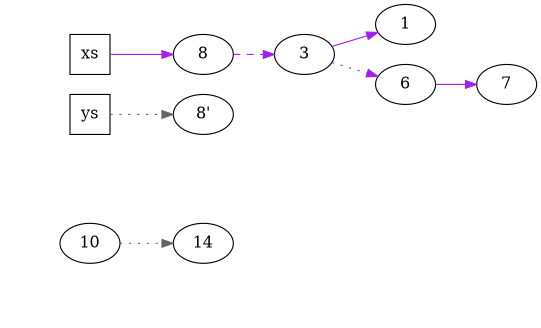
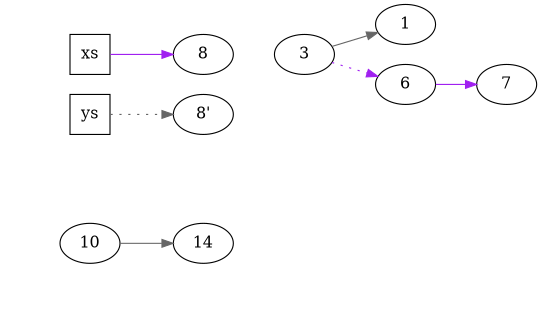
  digraph {
    rankdir=LR
    edge [style=solid]
    xs [shape=square]
    8
    3
    1
    6
    10
    14
    7
    ys [shape=square]
    "8'"
    "10'" [constraint=false style=invis]
    9 [constraint=false style=invis]
    xs -> 8 [color=purple]
-   8 -> 3 [color=purple style=dashed]
-   3 -> 1 [color=purple]
+   3 -> 1 [color=gray40]
    3 -> 6 [color=purple style=dotted]
    6 -> 7 [color=purple]
-   10 -> 14 [color=gray40 style=dotted]
+   10 -> 14 [color=gray40]
    ys -> "8'" [color=gray40 style=dotted]
    "8'" -> 3 [constraint=false style=invis]
    "8'" -> "10'" [constraint=false style=invis]
    "10'" -> 14 [constraint=false label=" r" style=invis]
    "10'" -> 9 [constraint=false label=" l" style=invis]
  }
